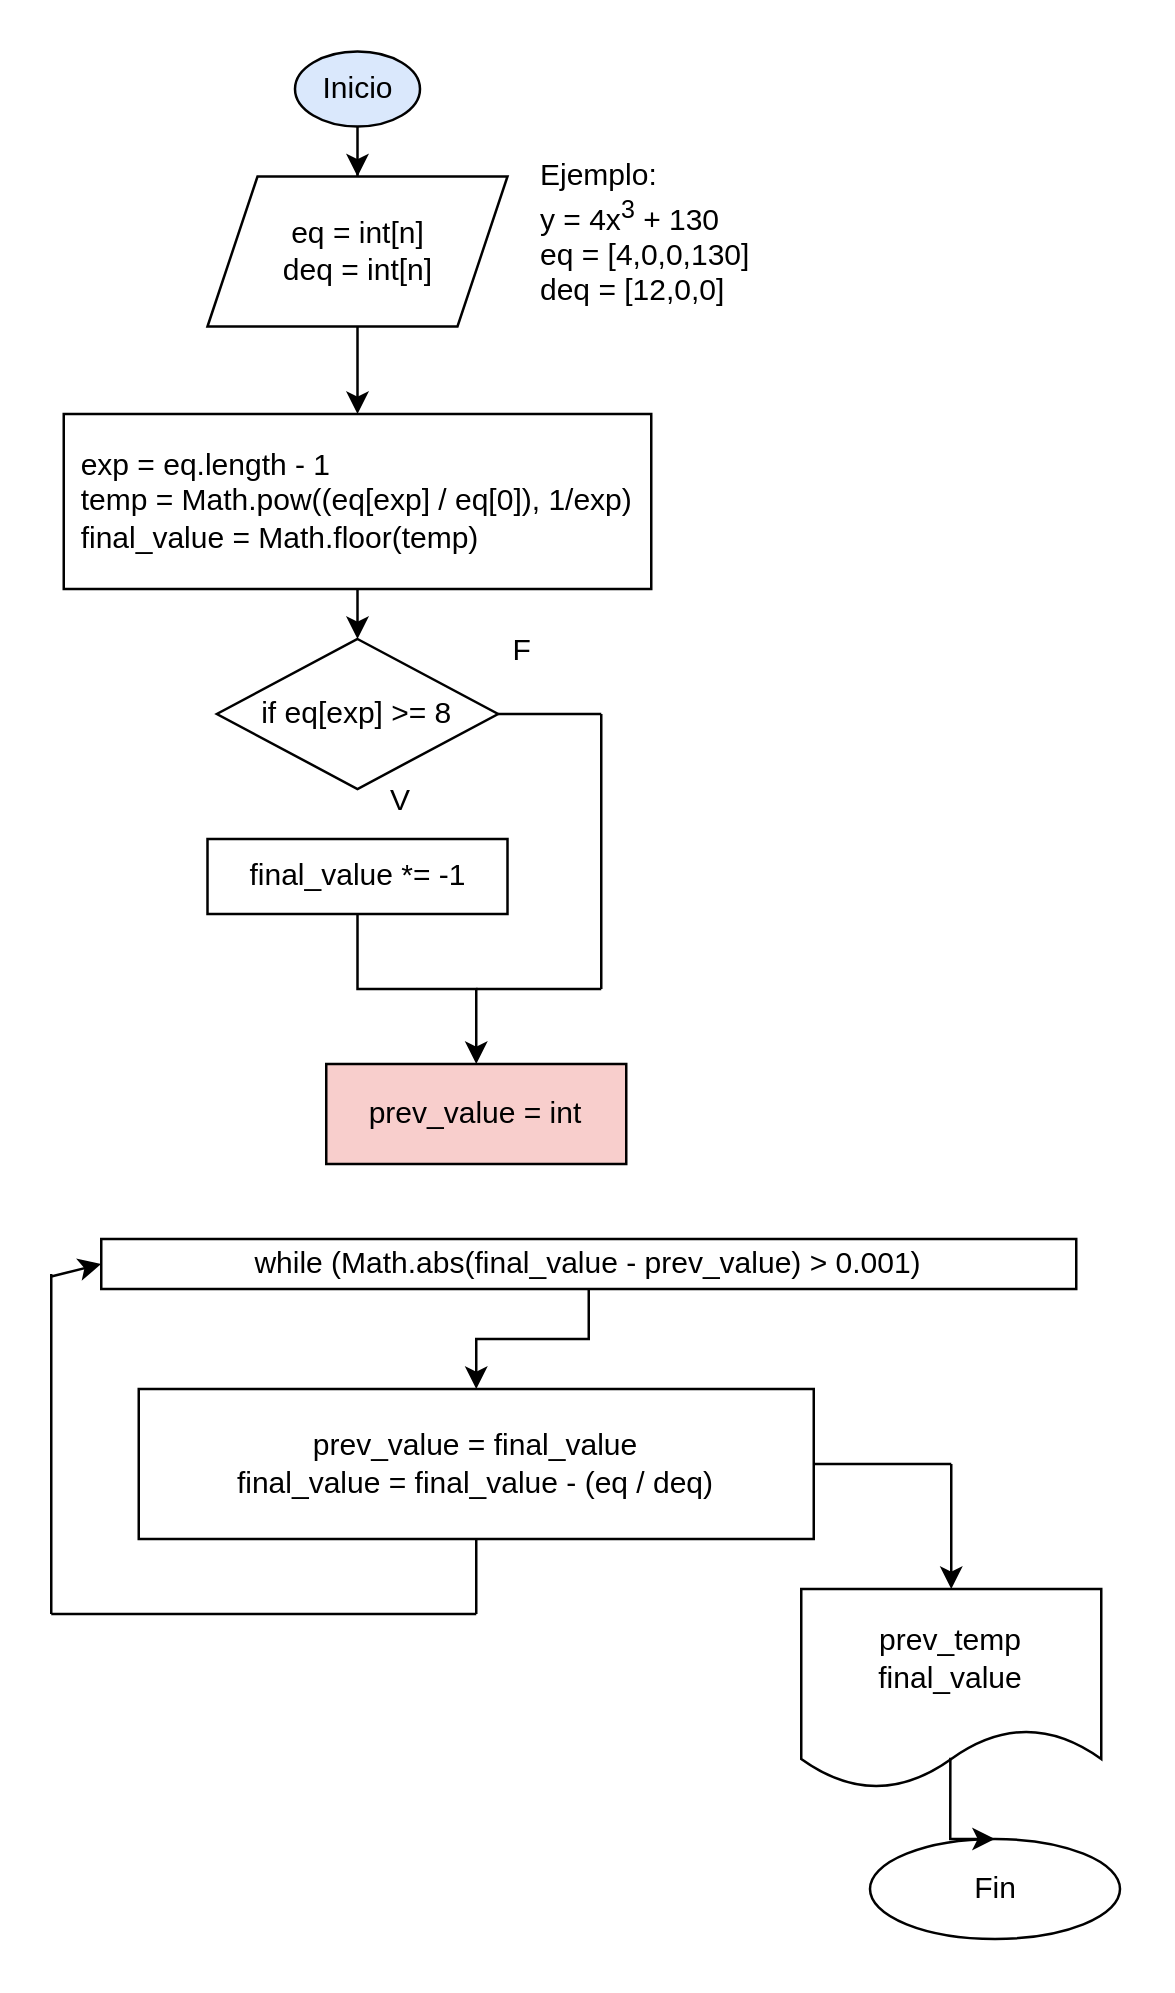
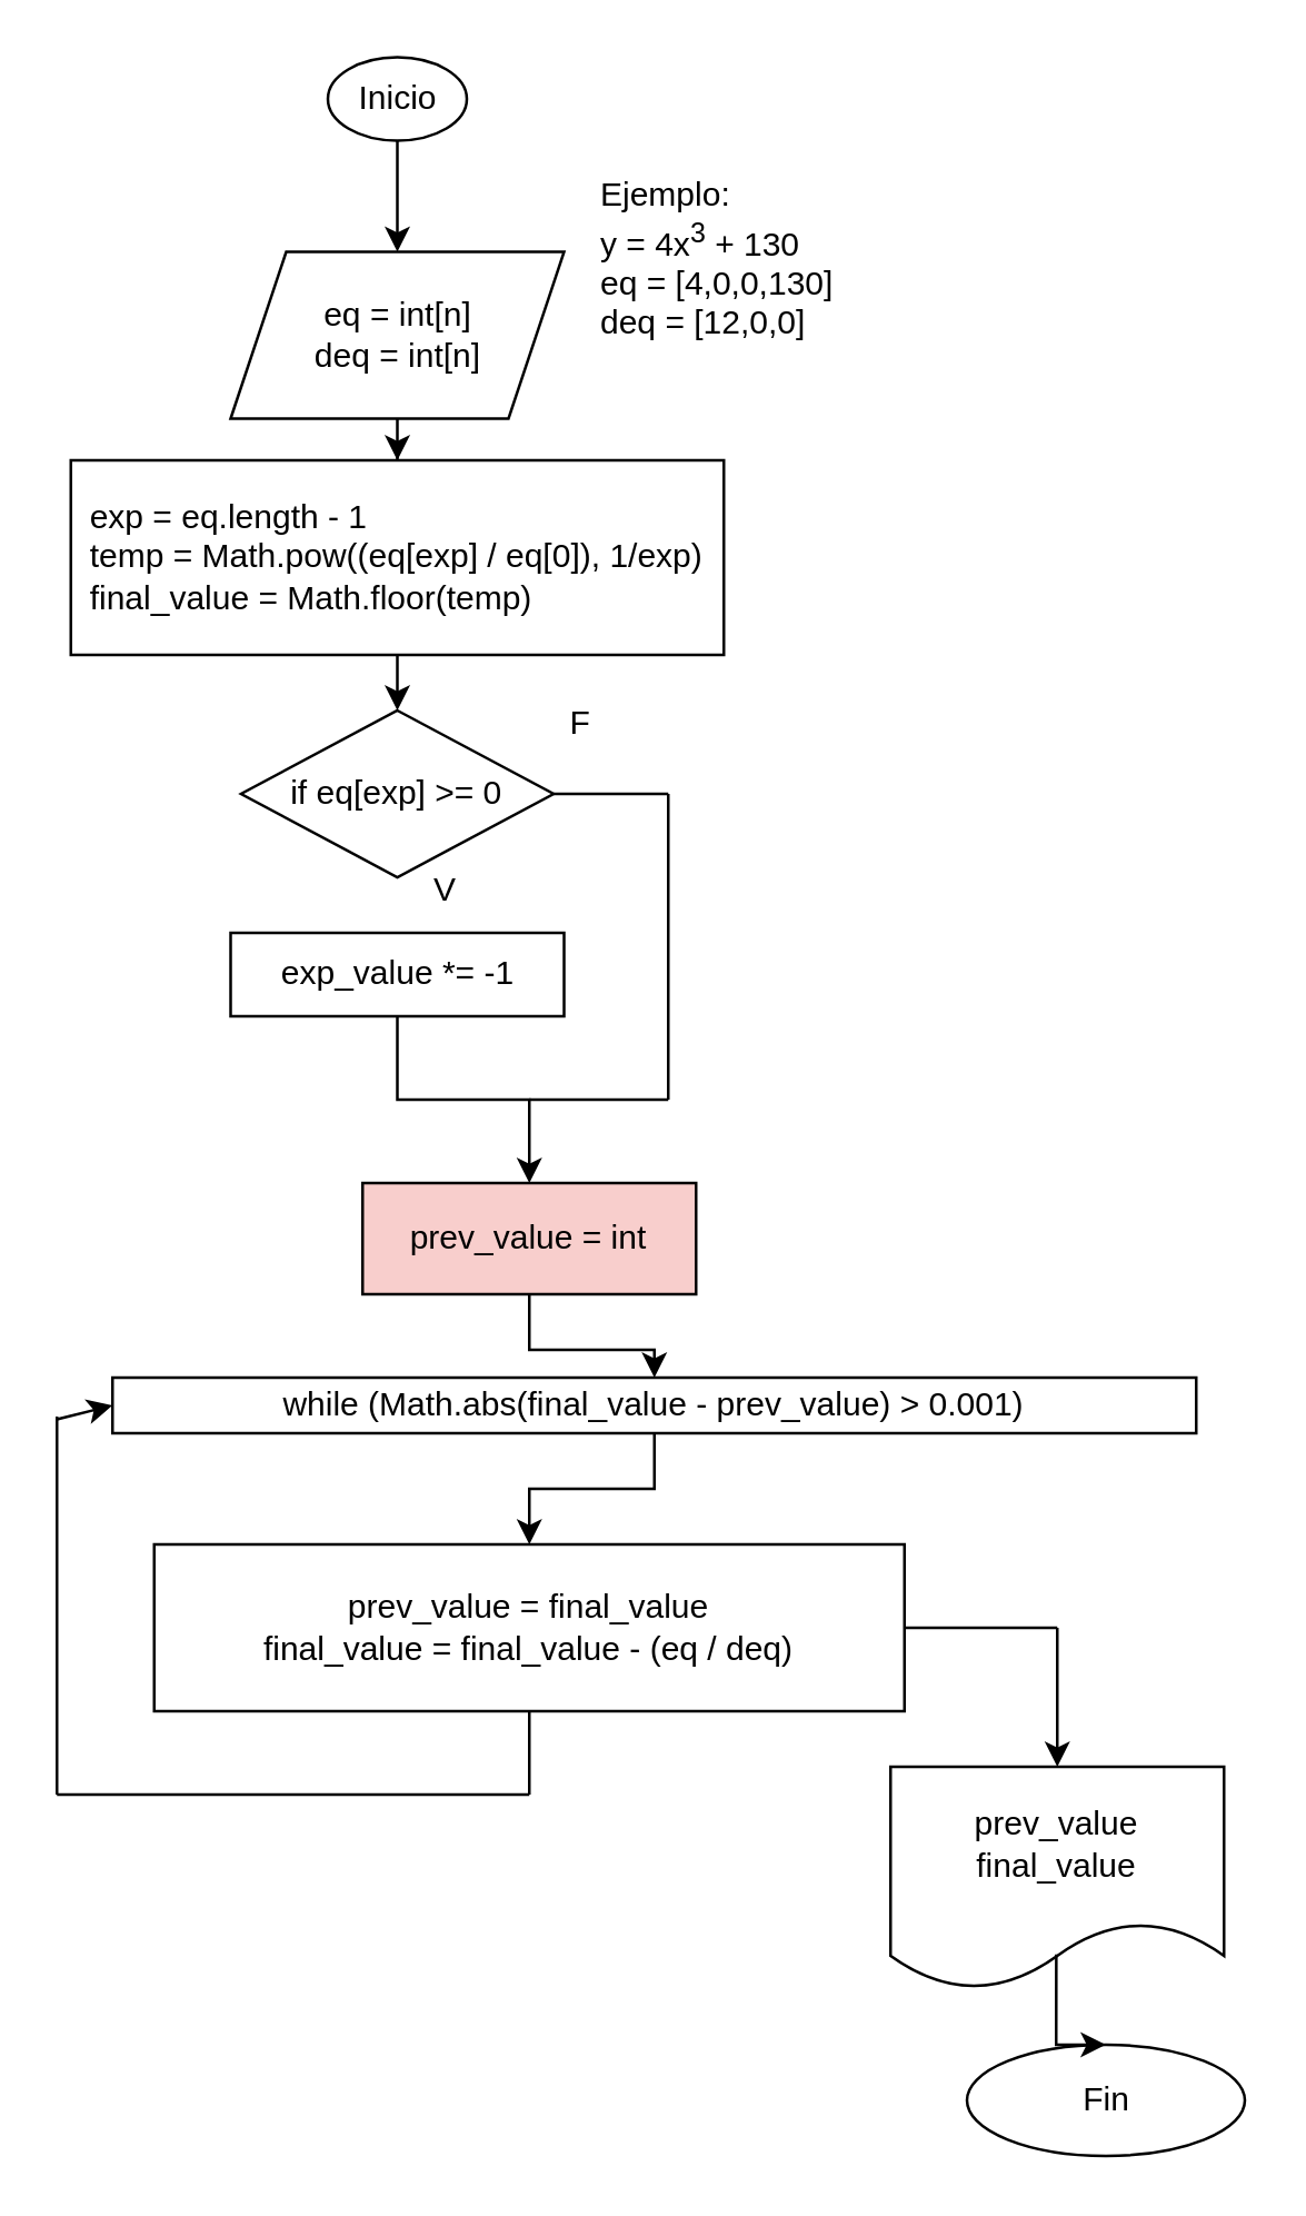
  <mxCell id="0" />
  <mxCell id="1" parent="0" />
  <mxCell id="2" value="" style="edgeStyle=orthogonalEdgeStyle;rounded=0;orthogonalLoop=1;jettySize=auto;html=1;" edge="1" parent="1" source="3" target="5"><mxGeometry relative="1" as="geometry" /></mxCell>
- <mxCell id="3" value="Inicio" style="ellipse;whiteSpace=wrap;html=1;fillColor=#dae8fc;" vertex="1" parent="1"><mxGeometry x="117.5" y="20" width="50" height="30" as="geometry" /></mxCell>
+ <mxCell id="3" value="Inicio" style="ellipse;whiteSpace=wrap;html=1;" vertex="1" parent="1"><mxGeometry x="117.5" y="20" width="50" height="30" as="geometry" /></mxCell>
  <mxCell id="4" value="" style="edgeStyle=orthogonalEdgeStyle;rounded=0;orthogonalLoop=1;jettySize=auto;html=1;" edge="1" parent="1" source="5" target="8"><mxGeometry relative="1" as="geometry" /></mxCell>
- <mxCell id="5" value="eq = int[n]&lt;br&gt;&lt;div style=&quot;&quot;&gt;&lt;span style=&quot;background-color: initial;&quot;&gt;deq = int[n]&lt;/span&gt;&lt;/div&gt;" style="shape=parallelogram;perimeter=parallelogramPerimeter;whiteSpace=wrap;html=1;fixedSize=1;align=center;" vertex="1" parent="1"><mxGeometry x="82.5" y="70" width="120" height="60" as="geometry" /></mxCell>
+ <mxCell id="5" value="eq = int[n]&lt;br&gt;&lt;div style=&quot;&quot;&gt;&lt;span style=&quot;background-color: initial;&quot;&gt;deq = int[n]&lt;/span&gt;&lt;/div&gt;" style="shape=parallelogram;perimeter=parallelogramPerimeter;whiteSpace=wrap;html=1;fixedSize=1;align=center;" vertex="1" parent="1"><mxGeometry x="82.5" y="90" width="120" height="60" as="geometry" /></mxCell>
  <mxCell id="6" value="Ejemplo:&amp;nbsp;&lt;br&gt;y = 4x&lt;sup&gt;3&lt;/sup&gt; + 130&lt;br&gt;eq = [4,0,0,130]&lt;br&gt;deq = [12,0,0]" style="text;strokeColor=none;fillColor=none;align=left;verticalAlign=middle;spacingLeft=4;spacingRight=4;overflow=hidden;points=[[0,0.5],[1,0.5]];portConstraint=eastwest;rotatable=0;html=1;rounded=0;gradientColor=none;" vertex="1" parent="1"><mxGeometry x="210" y="55" width="110" height="75" as="geometry" /></mxCell>
  <mxCell id="7" value="" style="edgeStyle=orthogonalEdgeStyle;rounded=0;orthogonalLoop=1;jettySize=auto;html=1;" edge="1" parent="1" source="8" target="9"><mxGeometry relative="1" as="geometry" /></mxCell>
  <mxCell id="8" value="&lt;div style=&quot;text-align: left;&quot;&gt;&lt;span style=&quot;background-color: initial;&quot;&gt;exp = eq.length - 1&lt;/span&gt;&lt;/div&gt;temp = Math.pow((eq[exp] / eq[0]), 1/exp)&lt;br&gt;&lt;div style=&quot;text-align: left;&quot;&gt;&lt;span style=&quot;background-color: initial;&quot;&gt;final_value = Math.floor(temp)&amp;nbsp;&lt;/span&gt;&lt;/div&gt;" style="whiteSpace=wrap;html=1;" vertex="1" parent="1"><mxGeometry x="25" y="165" width="235" height="70" as="geometry" /></mxCell>
- <mxCell id="9" value="if eq[exp] &amp;gt;= 8" style="rhombus;whiteSpace=wrap;html=1;" vertex="1" parent="1"><mxGeometry x="86.25" y="255" width="112.5" height="60" as="geometry" /></mxCell>
+ <mxCell id="9" value="if eq[exp] &amp;gt;= 0" style="rhombus;whiteSpace=wrap;html=1;" vertex="1" parent="1"><mxGeometry x="86.25" y="255" width="112.5" height="60" as="geometry" /></mxCell>
  <mxCell id="10" value="" style="edgeStyle=orthogonalEdgeStyle;rounded=0;orthogonalLoop=1;jettySize=auto;html=1;" edge="1" parent="1" source="11" target="15"><mxGeometry relative="1" as="geometry" /></mxCell>
- <mxCell id="11" value="final_value *= -1" style="whiteSpace=wrap;html=1;" vertex="1" parent="1"><mxGeometry x="82.5" y="335" width="120" height="30" as="geometry" /></mxCell>
+ <mxCell id="11" value="exp_value *= -1" style="whiteSpace=wrap;html=1;" vertex="1" parent="1"><mxGeometry x="82.5" y="335" width="120" height="30" as="geometry" /></mxCell>
  <mxCell id="12" value="V" style="text;strokeColor=none;fillColor=none;align=left;verticalAlign=middle;spacingLeft=4;spacingRight=4;overflow=hidden;points=[[0,0.5],[1,0.5]];portConstraint=eastwest;rotatable=0;rounded=0;html=1;" vertex="1" parent="1"><mxGeometry x="150" y="305" width="80" height="30" as="geometry" /></mxCell>
  <mxCell id="13" value="F" style="text;strokeColor=none;fillColor=none;align=left;verticalAlign=middle;spacingLeft=4;spacingRight=4;overflow=hidden;points=[[0,0.5],[1,0.5]];portConstraint=eastwest;rotatable=0;rounded=0;html=1;" vertex="1" parent="1"><mxGeometry x="198.75" y="245" width="80" height="30" as="geometry" /></mxCell>
+ <mxCell id="14" value="" style="edgeStyle=orthogonalEdgeStyle;rounded=0;orthogonalLoop=1;jettySize=auto;html=1;" edge="1" parent="1" source="15" target="20"><mxGeometry relative="1" as="geometry" /></mxCell>
  <mxCell id="15" value="prev_value = int" style="whiteSpace=wrap;html=1;fillColor=#f8cecc;" vertex="1" parent="1"><mxGeometry x="130" y="425" width="120" height="40" as="geometry" /></mxCell>
  <mxCell id="16" value="" style="endArrow=none;html=1;rounded=0;exitX=1;exitY=0.5;exitDx=0;exitDy=0;" edge="1" parent="1" source="9"><mxGeometry width="50" height="50" relative="1" as="geometry"><mxPoint x="220" y="315" as="sourcePoint" /><mxPoint x="240" y="285" as="targetPoint" /></mxGeometry></mxCell>
  <mxCell id="17" value="" style="endArrow=none;html=1;rounded=0;" edge="1" parent="1"><mxGeometry width="50" height="50" relative="1" as="geometry"><mxPoint x="240" y="395" as="sourcePoint" /><mxPoint x="240" y="285" as="targetPoint" /></mxGeometry></mxCell>
  <mxCell id="18" value="" style="endArrow=none;html=1;rounded=0;" edge="1" parent="1"><mxGeometry width="50" height="50" relative="1" as="geometry"><mxPoint x="190" y="395" as="sourcePoint" /><mxPoint x="240" y="395" as="targetPoint" /></mxGeometry></mxCell>
  <mxCell id="19" value="" style="edgeStyle=orthogonalEdgeStyle;rounded=0;orthogonalLoop=1;jettySize=auto;html=1;" edge="1" parent="1" source="20" target="21"><mxGeometry relative="1" as="geometry" /></mxCell>
  <mxCell id="20" value="while (Math.abs(final_value - prev_value) &amp;gt; 0.001)" style="whiteSpace=wrap;html=1;" vertex="1" parent="1"><mxGeometry x="40" y="495" width="390" height="20" as="geometry" /></mxCell>
  <mxCell id="21" value="prev_value = final_value&lt;br&gt;final_value = final_value - (eq / deq)" style="whiteSpace=wrap;html=1;" vertex="1" parent="1"><mxGeometry x="55" y="555" width="270" height="60" as="geometry" /></mxCell>
  <mxCell id="22" value="" style="endArrow=none;html=1;rounded=0;exitX=0.5;exitY=1;exitDx=0;exitDy=0;" edge="1" parent="1" source="21"><mxGeometry width="50" height="50" relative="1" as="geometry"><mxPoint x="180" y="585" as="sourcePoint" /><mxPoint x="190" y="645" as="targetPoint" /></mxGeometry></mxCell>
  <mxCell id="23" value="" style="endArrow=none;html=1;rounded=0;" edge="1" parent="1"><mxGeometry width="50" height="50" relative="1" as="geometry"><mxPoint x="190" y="645" as="sourcePoint" /><mxPoint x="20" y="645" as="targetPoint" /></mxGeometry></mxCell>
  <mxCell id="24" value="" style="endArrow=none;html=1;rounded=0;" edge="1" parent="1"><mxGeometry width="50" height="50" relative="1" as="geometry"><mxPoint x="20" y="645" as="sourcePoint" /><mxPoint x="20" y="509" as="targetPoint" /></mxGeometry></mxCell>
  <mxCell id="25" value="" style="endArrow=none;html=1;rounded=0;entryX=1;entryY=0.5;entryDx=0;entryDy=0;" edge="1" parent="1" target="21"><mxGeometry width="50" height="50" relative="1" as="geometry"><mxPoint x="380" y="585" as="sourcePoint" /><mxPoint x="230" y="535" as="targetPoint" /></mxGeometry></mxCell>
  <mxCell id="26" value="" style="endArrow=classic;html=1;rounded=0;" edge="1" parent="1"><mxGeometry width="50" height="50" relative="1" as="geometry"><mxPoint x="380" y="585" as="sourcePoint" /><mxPoint x="380" y="635" as="targetPoint" /></mxGeometry></mxCell>
  <mxCell id="27" value="" style="edgeStyle=orthogonalEdgeStyle;rounded=0;orthogonalLoop=1;jettySize=auto;html=1;exitX=0.497;exitY=0.844;exitDx=0;exitDy=0;exitPerimeter=0;" edge="1" parent="1" source="28" target="29"><mxGeometry relative="1" as="geometry"><mxPoint x="500" y="725" as="sourcePoint" /></mxGeometry></mxCell>
- <mxCell id="28" value="prev_temp&lt;br&gt;final_value" style="shape=document;whiteSpace=wrap;html=1;boundedLbl=1;rounded=0;fillColor=none;gradientColor=none;" vertex="1" parent="1"><mxGeometry x="320" y="635" width="120" height="80" as="geometry" /></mxCell>
+ <mxCell id="28" value="prev_value&lt;br&gt;final_value" style="shape=document;whiteSpace=wrap;html=1;boundedLbl=1;rounded=0;fillColor=none;gradientColor=none;" vertex="1" parent="1"><mxGeometry x="320" y="635" width="120" height="80" as="geometry" /></mxCell>
  <mxCell id="29" value="Fin" style="ellipse;whiteSpace=wrap;html=1;rounded=0;fillColor=none;gradientColor=none;" vertex="1" parent="1"><mxGeometry x="347.5" y="735" width="100" height="40" as="geometry" /></mxCell>
  <mxCell id="30" value="" style="endArrow=classic;html=1;rounded=0;entryX=0;entryY=0.5;entryDx=0;entryDy=0;" edge="1" parent="1" target="20"><mxGeometry width="50" height="50" relative="1" as="geometry"><mxPoint x="20" y="510" as="sourcePoint" /><mxPoint x="70" y="465" as="targetPoint" /></mxGeometry></mxCell>
